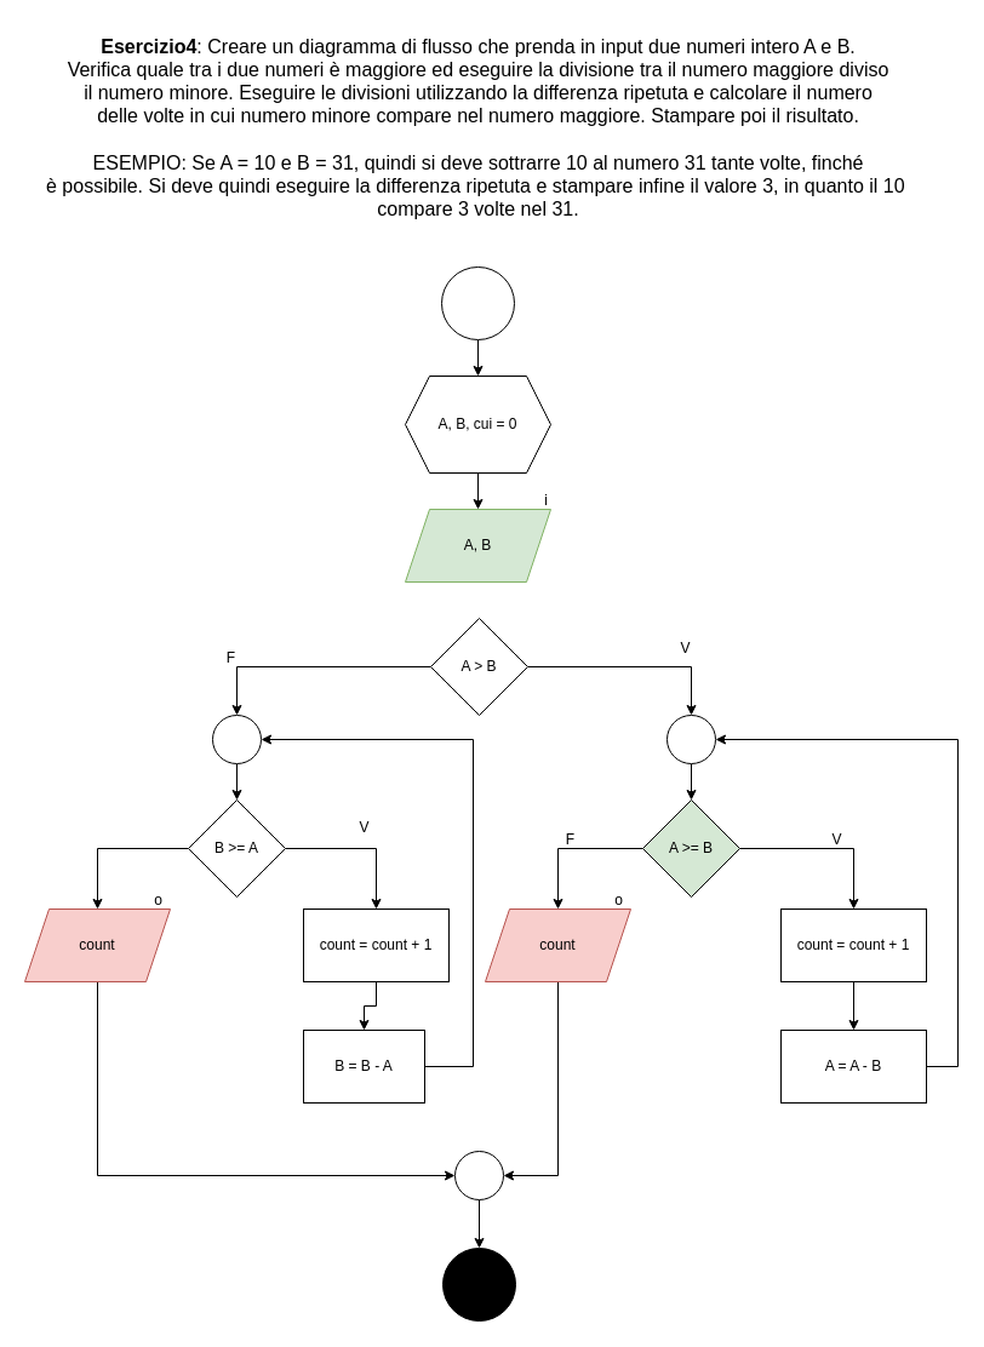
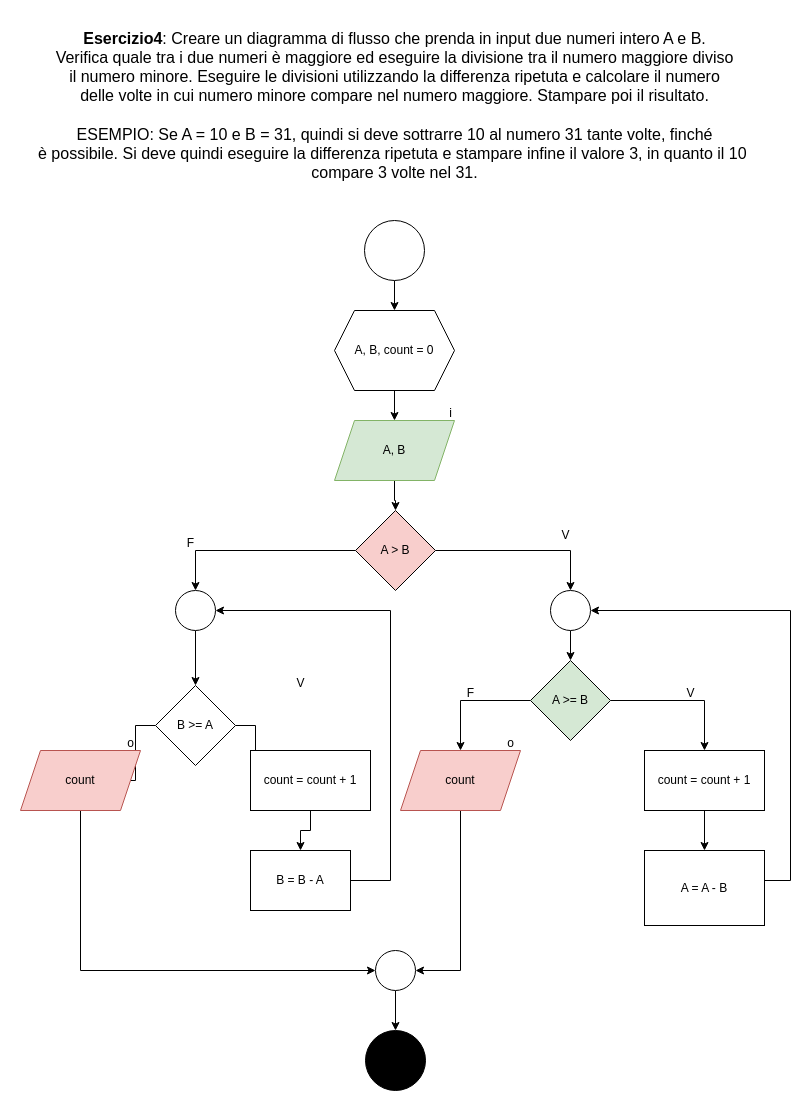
  <mxCell id="0" />
  <mxCell id="1" parent="0" />
  <mxCell id="2" value="&lt;div&gt;&lt;b&gt;Esercizio4&lt;/b&gt;: Creare un diagramma di flusso che prenda in input due numeri intero A e B.&lt;/div&gt;&lt;div&gt;Verifica quale tra i due numeri è maggiore ed eseguire la divisione tra il numero maggiore diviso&lt;/div&gt;&lt;div&gt;il numero minore. Eseguire le divisioni utilizzando la differenza ripetuta e calcolare il numero&lt;/div&gt;&lt;div&gt;delle volte in cui numero minore compare nel numero maggiore. Stampare poi il risultato.&lt;/div&gt;&lt;div&gt;&lt;br&gt;&lt;/div&gt;&lt;div&gt;ESEMPIO: Se A = 10 e B = 31, quindi si deve sottrarre 10 al numero 31 tante volte, finché&lt;/div&gt;&lt;div&gt;è possibile. Si deve quindi eseguire la differenza ripetuta e stampare infine il valore 3, in quanto il 10&amp;nbsp;&lt;/div&gt;&lt;div&gt;compare 3 volte nel 31.&lt;/div&gt;" style="text;html=1;align=center;verticalAlign=middle;resizable=0;points=[];autosize=1;strokeColor=none;fillColor=none;fontSize=16;" vertex="1" parent="1"><mxGeometry x="24" y="20" width="740" height="170" as="geometry" /></mxCell>
  <mxCell id="3" value="" style="edgeStyle=orthogonalEdgeStyle;rounded=0;orthogonalLoop=1;jettySize=auto;html=1;" edge="1" parent="1" source="4" target="6"><mxGeometry relative="1" as="geometry" /></mxCell>
  <mxCell id="4" value="" style="ellipse;whiteSpace=wrap;html=1;aspect=fixed;" vertex="1" parent="1"><mxGeometry x="364" y="220" width="60" height="60" as="geometry" /></mxCell>
  <mxCell id="5" value="" style="edgeStyle=orthogonalEdgeStyle;rounded=0;orthogonalLoop=1;jettySize=auto;html=1;" edge="1" parent="1" source="6" target="8"><mxGeometry relative="1" as="geometry" /></mxCell>
- <mxCell id="6" value="A, B, cui = 0" style="shape=hexagon;perimeter=hexagonPerimeter2;whiteSpace=wrap;html=1;fixedSize=1;" vertex="1" parent="1"><mxGeometry x="334" y="310" width="120" height="80" as="geometry" /></mxCell>
+ <mxCell id="6" value="A, B, count = 0" style="shape=hexagon;perimeter=hexagonPerimeter2;whiteSpace=wrap;html=1;fixedSize=1;" vertex="1" parent="1"><mxGeometry x="334" y="310" width="120" height="80" as="geometry" /></mxCell>
+ <mxCell id="7" value="" style="edgeStyle=orthogonalEdgeStyle;rounded=0;orthogonalLoop=1;jettySize=auto;html=1;" edge="1" parent="1" source="8" target="12"><mxGeometry relative="1" as="geometry" /></mxCell>
  <mxCell id="8" value="A, B" style="shape=parallelogram;perimeter=parallelogramPerimeter;whiteSpace=wrap;html=1;fixedSize=1;fillColor=#d5e8d4;strokeColor=#82b366;" vertex="1" parent="1"><mxGeometry x="334" y="420" width="120" height="60" as="geometry" /></mxCell>
  <mxCell id="9" value="i" style="text;html=1;align=center;verticalAlign=middle;resizable=0;points=[];autosize=1;strokeColor=none;fillColor=none;" vertex="1" parent="1"><mxGeometry x="435" y="398" width="30" height="30" as="geometry" /></mxCell>
  <mxCell id="10" value="" style="edgeStyle=orthogonalEdgeStyle;rounded=0;orthogonalLoop=1;jettySize=auto;html=1;" edge="1" parent="1" source="12" target="14"><mxGeometry relative="1" as="geometry"><Array as="points"><mxPoint x="570" y="550" /></Array></mxGeometry></mxCell>
  <mxCell id="11" value="" style="edgeStyle=orthogonalEdgeStyle;rounded=0;orthogonalLoop=1;jettySize=auto;html=1;" edge="1" parent="1" source="12" target="29"><mxGeometry relative="1" as="geometry"><Array as="points"><mxPoint x="195" y="550" /></Array></mxGeometry></mxCell>
- <mxCell id="12" value="A &amp;gt; B" style="rhombus;whiteSpace=wrap;html=1;" vertex="1" parent="1"><mxGeometry x="355" y="510" width="80" height="80" as="geometry" /></mxCell>
+ <mxCell id="12" value="A &amp;gt; B" style="rhombus;whiteSpace=wrap;html=1;fillColor=#f8cecc;" vertex="1" parent="1"><mxGeometry x="355" y="510" width="80" height="80" as="geometry" /></mxCell>
  <mxCell id="13" value="" style="edgeStyle=orthogonalEdgeStyle;rounded=0;orthogonalLoop=1;jettySize=auto;html=1;" edge="1" parent="1" source="14" target="18"><mxGeometry relative="1" as="geometry" /></mxCell>
  <mxCell id="14" value="" style="ellipse;whiteSpace=wrap;html=1;aspect=fixed;" vertex="1" parent="1"><mxGeometry x="550" y="590" width="40" height="40" as="geometry" /></mxCell>
  <mxCell id="15" value="V" style="text;html=1;align=center;verticalAlign=middle;resizable=0;points=[];autosize=1;strokeColor=none;fillColor=none;" vertex="1" parent="1"><mxGeometry x="550" y="520" width="30" height="30" as="geometry" /></mxCell>
  <mxCell id="16" value="" style="edgeStyle=orthogonalEdgeStyle;rounded=0;orthogonalLoop=1;jettySize=auto;html=1;" edge="1" parent="1" source="18" target="20"><mxGeometry relative="1" as="geometry" /></mxCell>
  <mxCell id="17" value="" style="edgeStyle=orthogonalEdgeStyle;rounded=0;orthogonalLoop=1;jettySize=auto;html=1;" edge="1" parent="1" source="18" target="25"><mxGeometry relative="1" as="geometry" /></mxCell>
  <mxCell id="18" value="A &amp;gt;= B" style="rhombus;whiteSpace=wrap;html=1;fillColor=#d5e8d4;" vertex="1" parent="1"><mxGeometry x="530" y="660" width="80" height="80" as="geometry" /></mxCell>
  <mxCell id="19" value="" style="edgeStyle=orthogonalEdgeStyle;rounded=0;orthogonalLoop=1;jettySize=auto;html=1;" edge="1" parent="1" source="20" target="22"><mxGeometry relative="1" as="geometry" /></mxCell>
  <mxCell id="20" value="count = count + 1" style="whiteSpace=wrap;html=1;" vertex="1" parent="1"><mxGeometry x="644" y="750" width="120" height="60" as="geometry" /></mxCell>
  <mxCell id="21" style="edgeStyle=orthogonalEdgeStyle;rounded=0;orthogonalLoop=1;jettySize=auto;html=1;entryX=1;entryY=0.5;entryDx=0;entryDy=0;" edge="1" parent="1" source="22" target="14"><mxGeometry relative="1" as="geometry"><Array as="points"><mxPoint x="790" y="880" /><mxPoint x="790" y="610" /></Array></mxGeometry></mxCell>
- <mxCell id="22" value="A = A - B" style="whiteSpace=wrap;html=1;" vertex="1" parent="1"><mxGeometry x="644" y="850" width="120" height="60" as="geometry" /></mxCell>
+ <mxCell id="22" value="A = A - B" style="whiteSpace=wrap;html=1;" vertex="1" parent="1"><mxGeometry x="644" y="850" width="120" height="75" as="geometry" /></mxCell>
  <mxCell id="23" value="V" style="text;html=1;align=center;verticalAlign=middle;resizable=0;points=[];autosize=1;strokeColor=none;fillColor=none;" vertex="1" parent="1"><mxGeometry x="675" y="678" width="30" height="30" as="geometry" /></mxCell>
  <mxCell id="24" style="edgeStyle=orthogonalEdgeStyle;rounded=0;orthogonalLoop=1;jettySize=auto;html=1;entryX=1;entryY=0.5;entryDx=0;entryDy=0;" edge="1" parent="1" source="25" target="43"><mxGeometry relative="1" as="geometry"><Array as="points"><mxPoint x="460" y="970" /></Array></mxGeometry></mxCell>
  <mxCell id="25" value="count" style="shape=parallelogram;perimeter=parallelogramPerimeter;whiteSpace=wrap;html=1;fixedSize=1;fillColor=#f8cecc;strokeColor=#b85450;" vertex="1" parent="1"><mxGeometry x="400" y="750" width="120" height="60" as="geometry" /></mxCell>
  <mxCell id="26" value="o" style="text;html=1;align=center;verticalAlign=middle;resizable=0;points=[];autosize=1;strokeColor=none;fillColor=none;" vertex="1" parent="1"><mxGeometry x="495" y="728" width="30" height="30" as="geometry" /></mxCell>
  <mxCell id="27" value="F" style="text;html=1;align=center;verticalAlign=middle;resizable=0;points=[];autosize=1;strokeColor=none;fillColor=none;" vertex="1" parent="1"><mxGeometry x="455" y="678" width="30" height="30" as="geometry" /></mxCell>
  <mxCell id="28" value="" style="edgeStyle=orthogonalEdgeStyle;rounded=0;orthogonalLoop=1;jettySize=auto;html=1;" edge="1" parent="1" source="29" target="33"><mxGeometry relative="1" as="geometry" /></mxCell>
  <mxCell id="29" value="" style="ellipse;whiteSpace=wrap;html=1;aspect=fixed;" vertex="1" parent="1"><mxGeometry x="175" y="590" width="40" height="40" as="geometry" /></mxCell>
  <mxCell id="30" value="F" style="text;html=1;align=center;verticalAlign=middle;resizable=0;points=[];autosize=1;strokeColor=none;fillColor=none;" vertex="1" parent="1"><mxGeometry x="175" y="528" width="30" height="30" as="geometry" /></mxCell>
  <mxCell id="31" value="" style="edgeStyle=orthogonalEdgeStyle;rounded=0;orthogonalLoop=1;jettySize=auto;html=1;" edge="1" parent="1" source="33" target="35"><mxGeometry relative="1" as="geometry" /></mxCell>
  <mxCell id="32" value="" style="edgeStyle=orthogonalEdgeStyle;rounded=0;orthogonalLoop=1;jettySize=auto;html=1;" edge="1" parent="1" source="33" target="40"><mxGeometry relative="1" as="geometry" /></mxCell>
- <mxCell id="33" value="B &amp;gt;= A" style="rhombus;whiteSpace=wrap;html=1;" vertex="1" parent="1"><mxGeometry x="155" y="660" width="80" height="80" as="geometry" /></mxCell>
+ <mxCell id="33" value="B &amp;gt;= A" style="rhombus;whiteSpace=wrap;html=1;" vertex="1" parent="1"><mxGeometry x="155" y="685" width="80" height="80" as="geometry" /></mxCell>
  <mxCell id="34" value="" style="edgeStyle=orthogonalEdgeStyle;rounded=0;orthogonalLoop=1;jettySize=auto;html=1;" edge="1" parent="1" source="35" target="38"><mxGeometry relative="1" as="geometry" /></mxCell>
  <mxCell id="35" value="count = count + 1" style="whiteSpace=wrap;html=1;" vertex="1" parent="1"><mxGeometry x="250" y="750" width="120" height="60" as="geometry" /></mxCell>
  <mxCell id="36" value="V" style="text;html=1;align=center;verticalAlign=middle;resizable=0;points=[];autosize=1;strokeColor=none;fillColor=none;" vertex="1" parent="1"><mxGeometry x="285" y="668" width="30" height="30" as="geometry" /></mxCell>
  <mxCell id="37" style="edgeStyle=orthogonalEdgeStyle;rounded=0;orthogonalLoop=1;jettySize=auto;html=1;entryX=1;entryY=0.5;entryDx=0;entryDy=0;" edge="1" parent="1" source="38" target="29"><mxGeometry relative="1" as="geometry"><Array as="points"><mxPoint x="390" y="880" /><mxPoint x="390" y="610" /></Array></mxGeometry></mxCell>
  <mxCell id="38" value="B = B - A" style="whiteSpace=wrap;html=1;" vertex="1" parent="1"><mxGeometry x="250" y="850" width="100" height="60" as="geometry" /></mxCell>
  <mxCell id="39" value="" style="edgeStyle=orthogonalEdgeStyle;rounded=0;orthogonalLoop=1;jettySize=auto;html=1;" edge="1" parent="1" source="40" target="43"><mxGeometry relative="1" as="geometry"><Array as="points"><mxPoint x="80" y="970" /></Array></mxGeometry></mxCell>
  <mxCell id="40" value="count" style="shape=parallelogram;perimeter=parallelogramPerimeter;whiteSpace=wrap;html=1;fixedSize=1;fillColor=#f8cecc;strokeColor=#b85450;" vertex="1" parent="1"><mxGeometry x="20" y="750" width="120" height="60" as="geometry" /></mxCell>
  <mxCell id="41" value="o" style="text;html=1;align=center;verticalAlign=middle;resizable=0;points=[];autosize=1;strokeColor=none;fillColor=none;" vertex="1" parent="1"><mxGeometry x="115" y="728" width="30" height="30" as="geometry" /></mxCell>
  <mxCell id="42" value="" style="edgeStyle=orthogonalEdgeStyle;rounded=0;orthogonalLoop=1;jettySize=auto;html=1;" edge="1" parent="1" source="43" target="44"><mxGeometry relative="1" as="geometry" /></mxCell>
  <mxCell id="43" value="" style="ellipse;whiteSpace=wrap;html=1;aspect=fixed;" vertex="1" parent="1"><mxGeometry x="375" y="950" width="40" height="40" as="geometry" /></mxCell>
  <mxCell id="44" value="" style="ellipse;whiteSpace=wrap;html=1;aspect=fixed;fillColor=#000000;" vertex="1" parent="1"><mxGeometry x="365" y="1030" width="60" height="60" as="geometry" /></mxCell>
